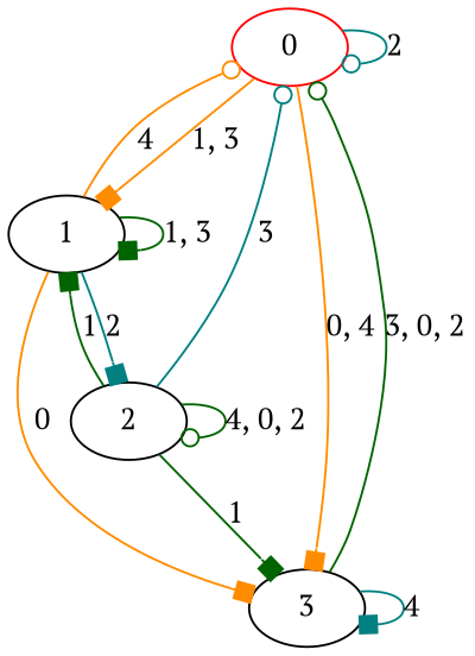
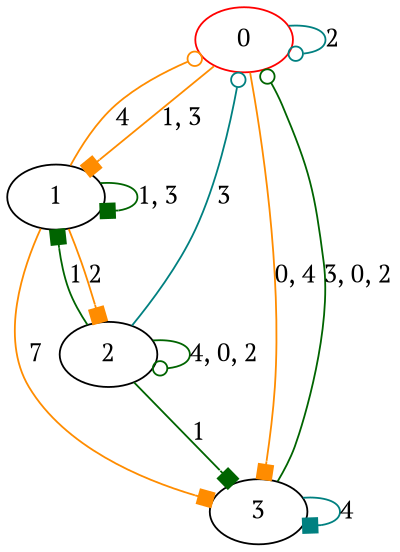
  digraph {
    fontname="PT Serif"
    node [fontname="PT Serif"]
    edge [arrowhead=box color=darkorange fontname="PT Serif"]
    n1 [color=red label=0]
    n2 [label=1]
    n3 [label=3]
    n4 [label=2]
    n1 -> n1 [arrowhead=odot color=teal label=2]
    n1 -> n2 [label="1, 3"]
    n1 -> n3 [label="0, 4"]
    n2 -> n1 [arrowhead=odot label=4]
    n2 -> n2 [color=darkgreen label="1, 3"]
-   n2 -> n3 [label=0]
-   n2 -> n4 [color=teal label=2]
+   n2 -> n3 [label=7]
+   n2 -> n4 [label=2]
    n3 -> n1 [arrowhead=odot color=darkgreen label="3, 0, 2"]
    n3 -> n3 [color=teal label=4]
    n4 -> n1 [arrowhead=odot color=teal label=3]
    n4 -> n2 [color=darkgreen label=1]
    n4 -> n3 [color=darkgreen label=1]
    n4 -> n4 [arrowhead=odot color=darkgreen label="4, 0, 2"]
  }
